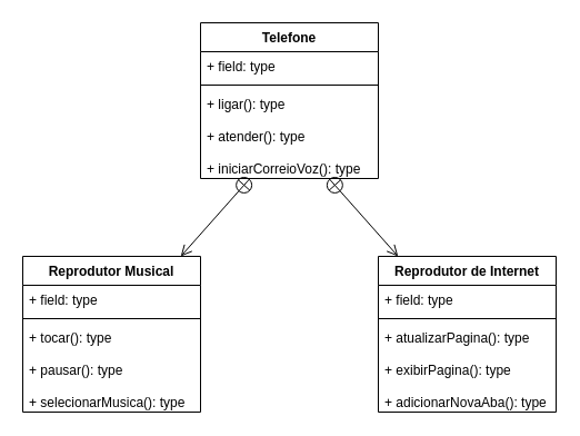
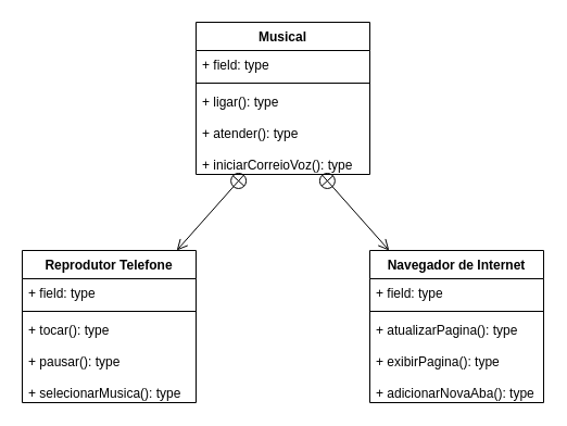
  <mxCell id="0" />
  <mxCell id="1" parent="0" />
- <mxCell id="2" value="Telefone" style="swimlane;fontStyle=1;align=center;verticalAlign=top;childLayout=stackLayout;horizontal=1;startSize=26;horizontalStack=0;resizeParent=1;resizeParentMax=0;resizeLast=0;collapsible=1;marginBottom=0;whiteSpace=wrap;html=1;" vertex="1" parent="1"><mxGeometry x="180" y="20" width="160" height="140" as="geometry" /></mxCell>
+ <mxCell id="2" value="Musical" style="swimlane;fontStyle=1;align=center;verticalAlign=top;childLayout=stackLayout;horizontal=1;startSize=26;horizontalStack=0;resizeParent=1;resizeParentMax=0;resizeLast=0;collapsible=1;marginBottom=0;whiteSpace=wrap;html=1;" vertex="1" parent="1"><mxGeometry x="180" y="20" width="160" height="140" as="geometry" /></mxCell>
  <mxCell id="3" value="+ field: type" style="text;strokeColor=none;fillColor=none;align=left;verticalAlign=top;spacingLeft=4;spacingRight=4;overflow=hidden;rotatable=0;points=[[0,0.5],[1,0.5]];portConstraint=eastwest;whiteSpace=wrap;html=1;" vertex="1" parent="2"><mxGeometry y="26" width="160" height="26" as="geometry" /></mxCell>
  <mxCell id="4" value="" style="line;strokeWidth=1;fillColor=none;align=left;verticalAlign=middle;spacingTop=-1;spacingLeft=3;spacingRight=3;rotatable=0;labelPosition=right;points=[];portConstraint=eastwest;strokeColor=inherit;" vertex="1" parent="2"><mxGeometry y="52" width="160" height="8" as="geometry" /></mxCell>
  <mxCell id="5" value="+ ligar(): type&lt;br&gt;&lt;br&gt;+ atender(): type&lt;br&gt;&lt;br&gt;+ iniciarCorreioVoz(): type" style="text;strokeColor=none;fillColor=none;align=left;verticalAlign=top;spacingLeft=4;spacingRight=4;overflow=hidden;rotatable=0;points=[[0,0.5],[1,0.5]];portConstraint=eastwest;whiteSpace=wrap;html=1;" vertex="1" parent="2"><mxGeometry y="60" width="160" height="80" as="geometry" /></mxCell>
- <mxCell id="6" value="Reprodutor Musical" style="swimlane;fontStyle=1;align=center;verticalAlign=top;childLayout=stackLayout;horizontal=1;startSize=26;horizontalStack=0;resizeParent=1;resizeParentMax=0;resizeLast=0;collapsible=1;marginBottom=0;whiteSpace=wrap;html=1;" vertex="1" parent="1"><mxGeometry x="20" y="230" width="160" height="140" as="geometry" /></mxCell>
+ <mxCell id="6" value="Reprodutor Telefone" style="swimlane;fontStyle=1;align=center;verticalAlign=top;childLayout=stackLayout;horizontal=1;startSize=26;horizontalStack=0;resizeParent=1;resizeParentMax=0;resizeLast=0;collapsible=1;marginBottom=0;whiteSpace=wrap;html=1;" vertex="1" parent="1"><mxGeometry x="20" y="230" width="160" height="140" as="geometry" /></mxCell>
  <mxCell id="7" value="+ field: type" style="text;strokeColor=none;fillColor=none;align=left;verticalAlign=top;spacingLeft=4;spacingRight=4;overflow=hidden;rotatable=0;points=[[0,0.5],[1,0.5]];portConstraint=eastwest;whiteSpace=wrap;html=1;" vertex="1" parent="6"><mxGeometry y="26" width="160" height="26" as="geometry" /></mxCell>
  <mxCell id="8" value="" style="line;strokeWidth=1;fillColor=none;align=left;verticalAlign=middle;spacingTop=-1;spacingLeft=3;spacingRight=3;rotatable=0;labelPosition=right;points=[];portConstraint=eastwest;strokeColor=inherit;" vertex="1" parent="6"><mxGeometry y="52" width="160" height="8" as="geometry" /></mxCell>
  <mxCell id="9" value="+ tocar(): type&lt;br&gt;&lt;br&gt;+ pausar(): type&lt;br&gt;&lt;br&gt;+ selecionarMusica(): type" style="text;strokeColor=none;fillColor=none;align=left;verticalAlign=top;spacingLeft=4;spacingRight=4;overflow=hidden;rotatable=0;points=[[0,0.5],[1,0.5]];portConstraint=eastwest;whiteSpace=wrap;html=1;" vertex="1" parent="6"><mxGeometry y="60" width="160" height="80" as="geometry" /></mxCell>
- <mxCell id="10" value="Reprodutor de Internet" style="swimlane;fontStyle=1;align=center;verticalAlign=top;childLayout=stackLayout;horizontal=1;startSize=26;horizontalStack=0;resizeParent=1;resizeParentMax=0;resizeLast=0;collapsible=1;marginBottom=0;whiteSpace=wrap;html=1;" vertex="1" parent="1"><mxGeometry x="340" y="230" width="160" height="140" as="geometry" /></mxCell>
+ <mxCell id="10" value="Navegador de Internet" style="swimlane;fontStyle=1;align=center;verticalAlign=top;childLayout=stackLayout;horizontal=1;startSize=26;horizontalStack=0;resizeParent=1;resizeParentMax=0;resizeLast=0;collapsible=1;marginBottom=0;whiteSpace=wrap;html=1;" vertex="1" parent="1"><mxGeometry x="340" y="230" width="160" height="140" as="geometry" /></mxCell>
  <mxCell id="11" value="+ field: type" style="text;strokeColor=none;fillColor=none;align=left;verticalAlign=top;spacingLeft=4;spacingRight=4;overflow=hidden;rotatable=0;points=[[0,0.5],[1,0.5]];portConstraint=eastwest;whiteSpace=wrap;html=1;" vertex="1" parent="10"><mxGeometry y="26" width="160" height="26" as="geometry" /></mxCell>
  <mxCell id="12" value="" style="line;strokeWidth=1;fillColor=none;align=left;verticalAlign=middle;spacingTop=-1;spacingLeft=3;spacingRight=3;rotatable=0;labelPosition=right;points=[];portConstraint=eastwest;strokeColor=inherit;" vertex="1" parent="10"><mxGeometry y="52" width="160" height="8" as="geometry" /></mxCell>
  <mxCell id="13" value="+ atualizarPagina(): type&lt;br&gt;&lt;br&gt;+ exibirPagina(): type&lt;br&gt;&lt;br&gt;+ adicionarNovaAba(): type" style="text;strokeColor=none;fillColor=none;align=left;verticalAlign=top;spacingLeft=4;spacingRight=4;overflow=hidden;rotatable=0;points=[[0,0.5],[1,0.5]];portConstraint=eastwest;whiteSpace=wrap;html=1;" vertex="1" parent="10"><mxGeometry y="60" width="160" height="80" as="geometry" /></mxCell>
  <mxCell id="14" value="" style="endArrow=open;startArrow=circlePlus;endFill=0;startFill=0;endSize=8;html=1;rounded=0;" edge="1" parent="1" source="5" target="10"><mxGeometry width="160" relative="1" as="geometry"><mxPoint x="175" y="190" as="sourcePoint" /><mxPoint x="335" y="190" as="targetPoint" /></mxGeometry></mxCell>
  <mxCell id="15" value="" style="endArrow=open;startArrow=circlePlus;endFill=0;startFill=0;endSize=8;html=1;rounded=0;" edge="1" parent="1" source="5" target="6"><mxGeometry width="160" relative="1" as="geometry"><mxPoint x="175" y="190" as="sourcePoint" /><mxPoint x="335" y="190" as="targetPoint" /></mxGeometry></mxCell>
